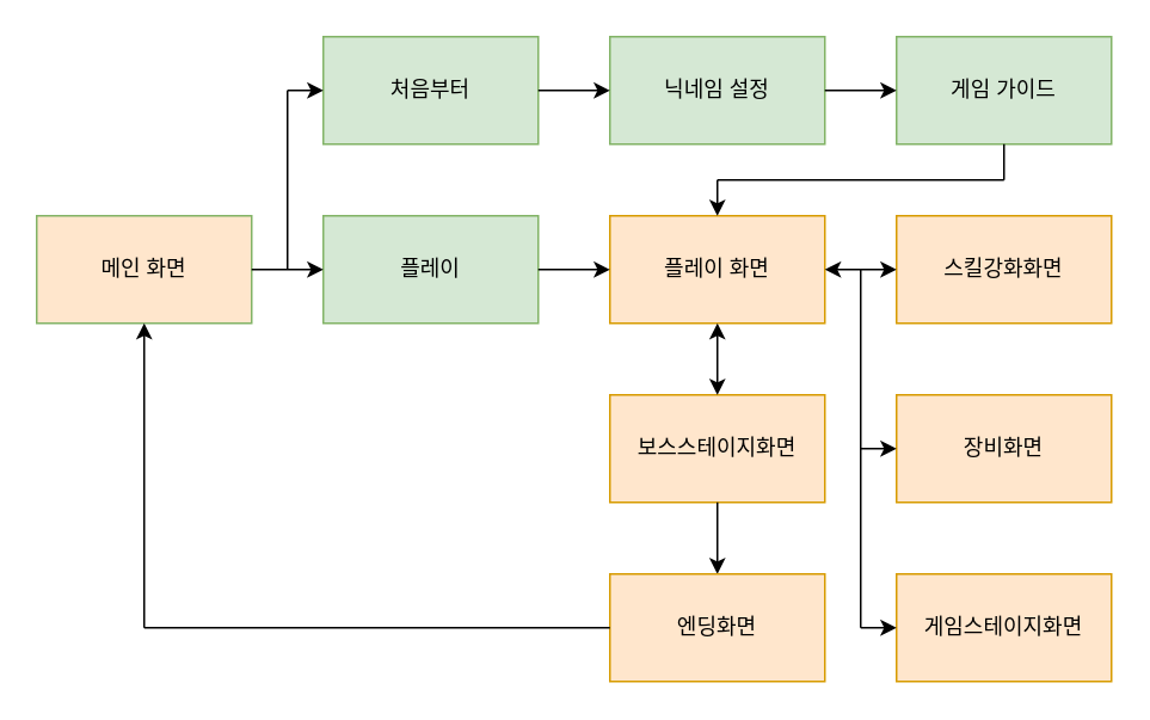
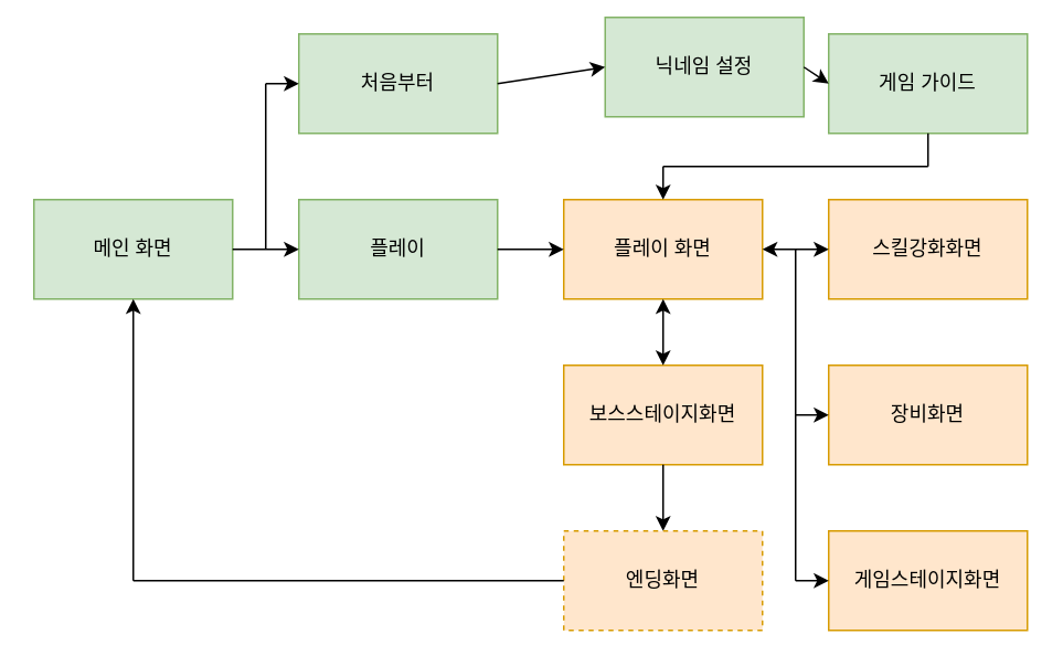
  <mxCell id="0" />
  <mxCell id="1" parent="0" />
- <mxCell id="2" value="메인 화면" style="rounded=0;whiteSpace=wrap;html=1;fillColor=#ffe6cc;strokeColor=#82b366;" parent="1" vertex="1"><mxGeometry x="20" y="120" width="120" height="60" as="geometry" /></mxCell>
+ <mxCell id="2" value="메인 화면" style="rounded=0;whiteSpace=wrap;html=1;fillColor=#d5e8d4;strokeColor=#82b366;" parent="1" vertex="1"><mxGeometry x="20" y="120" width="120" height="60" as="geometry" /></mxCell>
  <mxCell id="3" value="처음부터" style="rounded=0;whiteSpace=wrap;html=1;fillColor=#d5e8d4;strokeColor=#82b366;" parent="1" vertex="1"><mxGeometry x="180" y="20" width="120" height="60" as="geometry" /></mxCell>
- <mxCell id="4" value="닉네임 설정" style="rounded=0;whiteSpace=wrap;html=1;fillColor=#d5e8d4;strokeColor=#82b366;" parent="1" vertex="1"><mxGeometry x="340" y="20" width="120" height="60" as="geometry" /></mxCell>
+ <mxCell id="4" value="닉네임 설정" style="rounded=0;whiteSpace=wrap;html=1;fillColor=#d5e8d4;strokeColor=#82b366;" parent="1" vertex="1"><mxGeometry x="365" y="10" width="120" height="60" as="geometry" /></mxCell>
  <mxCell id="5" value="게임 가이드" style="rounded=0;whiteSpace=wrap;html=1;fillColor=#d5e8d4;strokeColor=#82b366;" parent="1" vertex="1"><mxGeometry x="500" y="20" width="120" height="60" as="geometry" /></mxCell>
  <mxCell id="6" value="플레이" style="rounded=0;whiteSpace=wrap;html=1;fillColor=#d5e8d4;strokeColor=#82b366;" parent="1" vertex="1"><mxGeometry x="180" y="120" width="120" height="60" as="geometry" /></mxCell>
  <mxCell id="7" value="플레이 화면" style="rounded=0;whiteSpace=wrap;html=1;fillColor=#ffe6cc;strokeColor=#d79b00;" parent="1" vertex="1"><mxGeometry x="340" y="120" width="120" height="60" as="geometry" /></mxCell>
  <mxCell id="8" value="" style="endArrow=classic;html=1;rounded=0;exitX=1;exitY=0.5;exitDx=0;exitDy=0;entryX=0;entryY=0.5;entryDx=0;entryDy=0;" parent="1" source="2" target="6" edge="1"><mxGeometry width="50" height="50" relative="1" as="geometry"><mxPoint x="520" y="370" as="sourcePoint" /><mxPoint x="210" y="150" as="targetPoint" /></mxGeometry></mxCell>
  <mxCell id="9" value="" style="endArrow=classic;html=1;rounded=0;entryX=0;entryY=0.5;entryDx=0;entryDy=0;" parent="1" target="3" edge="1"><mxGeometry width="50" height="50" relative="1" as="geometry"><mxPoint x="160" y="50" as="sourcePoint" /><mxPoint x="570" y="320" as="targetPoint" /></mxGeometry></mxCell>
  <mxCell id="10" value="" style="endArrow=none;html=1;rounded=0;" parent="1" edge="1"><mxGeometry width="50" height="50" relative="1" as="geometry"><mxPoint x="160" y="150" as="sourcePoint" /><mxPoint x="160" y="50" as="targetPoint" /></mxGeometry></mxCell>
  <mxCell id="11" value="" style="endArrow=classic;html=1;rounded=0;entryX=0;entryY=0.5;entryDx=0;entryDy=0;exitX=1;exitY=0.5;exitDx=0;exitDy=0;" parent="1" source="3" target="4" edge="1"><mxGeometry width="50" height="50" relative="1" as="geometry"><mxPoint x="520" y="370" as="sourcePoint" /><mxPoint x="570" y="320" as="targetPoint" /></mxGeometry></mxCell>
  <mxCell id="12" value="" style="endArrow=classic;html=1;rounded=0;entryX=0;entryY=0.5;entryDx=0;entryDy=0;exitX=1;exitY=0.5;exitDx=0;exitDy=0;" parent="1" source="4" target="5" edge="1"><mxGeometry width="50" height="50" relative="1" as="geometry"><mxPoint x="310" y="60" as="sourcePoint" /><mxPoint x="350" y="60" as="targetPoint" /></mxGeometry></mxCell>
  <mxCell id="13" value="" style="endArrow=none;html=1;rounded=0;entryX=0.5;entryY=1;entryDx=0;entryDy=0;" parent="1" target="5" edge="1"><mxGeometry width="50" height="50" relative="1" as="geometry"><mxPoint x="560" y="100" as="sourcePoint" /><mxPoint x="570" y="320" as="targetPoint" /></mxGeometry></mxCell>
  <mxCell id="14" value="" style="endArrow=none;html=1;rounded=0;" parent="1" edge="1"><mxGeometry width="50" height="50" relative="1" as="geometry"><mxPoint x="400" y="100" as="sourcePoint" /><mxPoint x="560" y="100" as="targetPoint" /></mxGeometry></mxCell>
  <mxCell id="15" value="" style="endArrow=classic;html=1;rounded=0;entryX=0.5;entryY=0;entryDx=0;entryDy=0;" parent="1" target="7" edge="1"><mxGeometry width="50" height="50" relative="1" as="geometry"><mxPoint x="400" y="100" as="sourcePoint" /><mxPoint x="570" y="320" as="targetPoint" /></mxGeometry></mxCell>
  <mxCell id="16" value="스킬강화화면" style="rounded=0;whiteSpace=wrap;html=1;fillColor=#ffe6cc;strokeColor=#d79b00;" parent="1" vertex="1"><mxGeometry x="500" y="120" width="120" height="60" as="geometry" /></mxCell>
  <mxCell id="17" value="장비화면" style="rounded=0;whiteSpace=wrap;html=1;fillColor=#ffe6cc;strokeColor=#d79b00;" parent="1" vertex="1"><mxGeometry x="500" y="220" width="120" height="60" as="geometry" /></mxCell>
  <mxCell id="18" value="게임스테이지화면" style="rounded=0;whiteSpace=wrap;html=1;fillColor=#ffe6cc;strokeColor=#d79b00;" parent="1" vertex="1"><mxGeometry x="500" y="320" width="120" height="60" as="geometry" /></mxCell>
  <mxCell id="19" value="" style="endArrow=none;html=1;rounded=0;" parent="1" edge="1"><mxGeometry width="50" height="50" relative="1" as="geometry"><mxPoint x="480" y="350" as="sourcePoint" /><mxPoint x="480" y="150" as="targetPoint" /></mxGeometry></mxCell>
  <mxCell id="20" value="" style="endArrow=classic;html=1;rounded=0;entryX=0;entryY=0.5;entryDx=0;entryDy=0;" parent="1" target="18" edge="1"><mxGeometry width="50" height="50" relative="1" as="geometry"><mxPoint x="480" y="350" as="sourcePoint" /><mxPoint x="570" y="320" as="targetPoint" /></mxGeometry></mxCell>
  <mxCell id="21" value="" style="endArrow=classic;html=1;rounded=0;entryX=0;entryY=0.5;entryDx=0;entryDy=0;" parent="1" target="17" edge="1"><mxGeometry width="50" height="50" relative="1" as="geometry"><mxPoint x="480" y="250" as="sourcePoint" /><mxPoint x="570" y="320" as="targetPoint" /></mxGeometry></mxCell>
  <mxCell id="22" value="" style="endArrow=classic;startArrow=classic;html=1;rounded=0;entryX=0;entryY=0.5;entryDx=0;entryDy=0;exitX=1;exitY=0.5;exitDx=0;exitDy=0;" parent="1" source="7" target="16" edge="1"><mxGeometry width="50" height="50" relative="1" as="geometry"><mxPoint x="430" y="370" as="sourcePoint" /><mxPoint x="480" y="320" as="targetPoint" /></mxGeometry></mxCell>
  <mxCell id="23" value="보스스테이지화면" style="rounded=0;whiteSpace=wrap;html=1;fillColor=#ffe6cc;strokeColor=#d79b00;" parent="1" vertex="1"><mxGeometry x="340" y="220" width="120" height="60" as="geometry" /></mxCell>
  <mxCell id="24" value="" style="endArrow=classic;html=1;rounded=0;exitX=0.5;exitY=1;exitDx=0;exitDy=0;entryX=0.5;entryY=0;entryDx=0;entryDy=0;" parent="1" source="23" target="26" edge="1"><mxGeometry width="50" height="50" relative="1" as="geometry"><mxPoint x="150" y="360" as="sourcePoint" /><mxPoint x="140" y="270" as="targetPoint" /></mxGeometry></mxCell>
  <mxCell id="25" value="" style="endArrow=classic;startArrow=classic;html=1;rounded=0;entryX=0.5;entryY=1;entryDx=0;entryDy=0;exitX=0.5;exitY=0;exitDx=0;exitDy=0;" parent="1" source="23" target="7" edge="1"><mxGeometry width="50" height="50" relative="1" as="geometry"><mxPoint x="430" y="370" as="sourcePoint" /><mxPoint x="480" y="320" as="targetPoint" /></mxGeometry></mxCell>
- <mxCell id="26" value="엔딩화면" style="rounded=0;whiteSpace=wrap;html=1;fillColor=#ffe6cc;strokeColor=#d79b00;" parent="1" vertex="1"><mxGeometry x="340" y="320" width="120" height="60" as="geometry" /></mxCell>
+ <mxCell id="26" value="엔딩화면" style="rounded=0;whiteSpace=wrap;html=1;fillColor=#ffe6cc;strokeColor=#d79b00;dashed=1;" parent="1" vertex="1"><mxGeometry x="340" y="320" width="120" height="60" as="geometry" /></mxCell>
  <mxCell id="27" value="" style="endArrow=classic;html=1;rounded=0;entryX=0.5;entryY=1;entryDx=0;entryDy=0;" parent="1" target="2" edge="1"><mxGeometry width="50" height="50" relative="1" as="geometry"><mxPoint x="80" y="350" as="sourcePoint" /><mxPoint x="480" y="320" as="targetPoint" /></mxGeometry></mxCell>
  <mxCell id="28" value="" style="endArrow=none;html=1;rounded=0;entryX=0;entryY=0.5;entryDx=0;entryDy=0;" parent="1" target="26" edge="1"><mxGeometry width="50" height="50" relative="1" as="geometry"><mxPoint x="80" y="350" as="sourcePoint" /><mxPoint x="340" y="360" as="targetPoint" /></mxGeometry></mxCell>
  <mxCell id="29" value="" style="endArrow=classic;html=1;rounded=0;entryX=0;entryY=0.5;entryDx=0;entryDy=0;exitX=1;exitY=0.5;exitDx=0;exitDy=0;" edge="1" parent="1" source="6" target="7"><mxGeometry width="50" height="50" relative="1" as="geometry"><mxPoint x="380" y="210" as="sourcePoint" /><mxPoint x="430" y="160" as="targetPoint" /></mxGeometry></mxCell>
